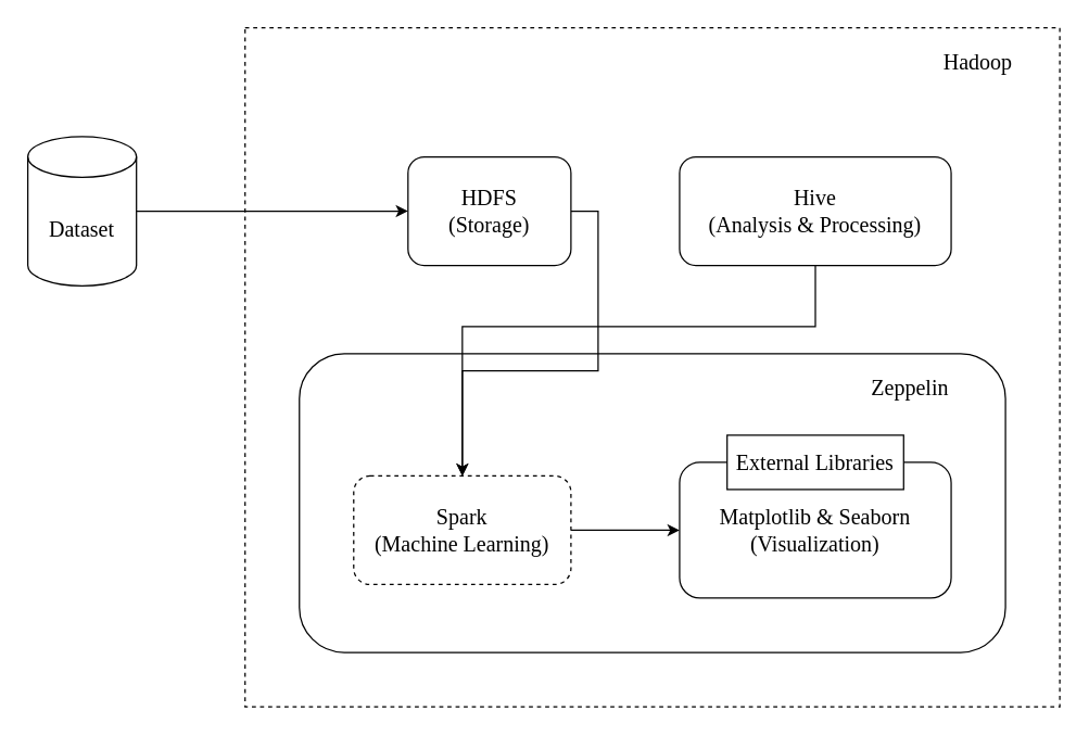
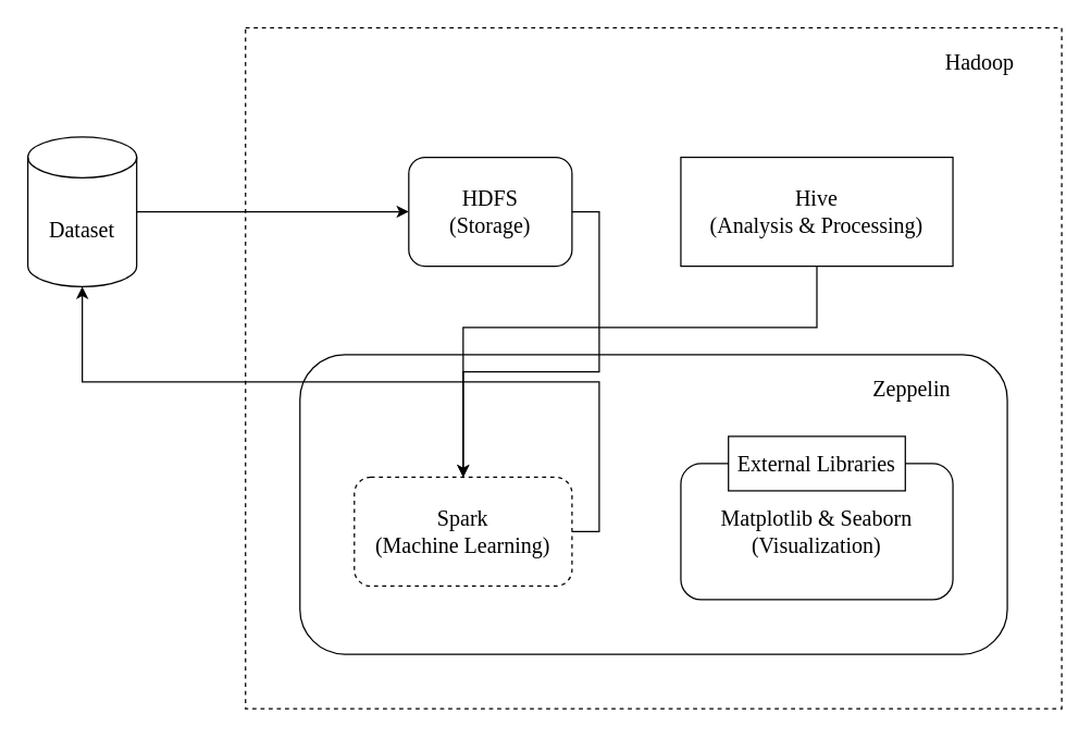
  <mxCell id="0" />
  <mxCell id="1" parent="0" />
  <mxCell id="2" value="" style="rounded=0;whiteSpace=wrap;html=1;fontFamily=Times New Roman;fontSize=16;dashed=1;" vertex="1" parent="1"><mxGeometry x="180" y="20" width="600" height="500" as="geometry" /></mxCell>
  <mxCell id="3" value="" style="rounded=1;whiteSpace=wrap;html=1;fontFamily=Times New Roman;fontSize=16;" vertex="1" parent="1"><mxGeometry x="220" y="260" width="520" height="220" as="geometry" /></mxCell>
  <mxCell id="4" style="edgeStyle=orthogonalEdgeStyle;rounded=0;orthogonalLoop=1;jettySize=auto;html=1;exitX=1;exitY=0.5;exitDx=0;exitDy=0;exitPerimeter=0;entryX=0;entryY=0.5;entryDx=0;entryDy=0;fontFamily=Times New Roman;fontSize=16;" edge="1" parent="1" source="5" target="7"><mxGeometry relative="1" as="geometry" /></mxCell>
  <mxCell id="5" value="Dataset" style="shape=cylinder3;whiteSpace=wrap;html=1;boundedLbl=1;backgroundOutline=1;size=15;fontSize=16;fontFamily=Times New Roman;" vertex="1" parent="1"><mxGeometry x="20" y="100" width="80" height="110" as="geometry" /></mxCell>
  <mxCell id="6" style="edgeStyle=orthogonalEdgeStyle;rounded=0;orthogonalLoop=1;jettySize=auto;html=1;exitX=1;exitY=0.5;exitDx=0;exitDy=0;fontFamily=Times New Roman;fontSize=16;" edge="1" parent="1" source="7" target="11"><mxGeometry relative="1" as="geometry" /></mxCell>
  <mxCell id="7" value="HDFS&lt;br&gt;(Storage)" style="rounded=1;whiteSpace=wrap;html=1;fontFamily=Times New Roman;fontSize=16;" vertex="1" parent="1"><mxGeometry x="300" y="115" width="120" height="80" as="geometry" /></mxCell>
  <mxCell id="8" style="edgeStyle=orthogonalEdgeStyle;rounded=0;orthogonalLoop=1;jettySize=auto;html=1;exitX=0.5;exitY=1;exitDx=0;exitDy=0;entryX=0.5;entryY=0;entryDx=0;entryDy=0;fontFamily=Times New Roman;fontSize=16;" edge="1" parent="1" source="9" target="11"><mxGeometry relative="1" as="geometry"><Array as="points"><mxPoint x="600" y="240" /><mxPoint x="340" y="240" /></Array></mxGeometry></mxCell>
- <mxCell id="9" value="Hive&lt;br&gt;(Analysis &amp;amp; Processing)" style="rounded=1;whiteSpace=wrap;html=1;fontFamily=Times New Roman;fontSize=16;" vertex="1" parent="1"><mxGeometry x="500" y="115" width="200" height="80" as="geometry" /></mxCell>
- <mxCell id="10" style="edgeStyle=orthogonalEdgeStyle;rounded=0;orthogonalLoop=1;jettySize=auto;html=1;exitX=1;exitY=0.5;exitDx=0;exitDy=0;entryX=0;entryY=0.5;entryDx=0;entryDy=0;fontFamily=Times New Roman;fontSize=16;" edge="1" parent="1" source="11" target="12"><mxGeometry relative="1" as="geometry" /></mxCell>
+ <mxCell id="9" value="Hive&lt;br&gt;(Analysis &amp;amp; Processing)" style="whiteSpace=wrap;html=1;fontFamily=Times New Roman;fontSize=16;rounded=0;" vertex="1" parent="1"><mxGeometry x="500" y="115" width="200" height="80" as="geometry" /></mxCell>
+ <mxCell id="10" style="edgeStyle=orthogonalEdgeStyle;rounded=0;orthogonalLoop=1;jettySize=auto;html=1;exitX=1;exitY=0.5;exitDx=0;exitDy=0;fontFamily=Times New Roman;fontSize=16;" edge="1" parent="1" source="11" target="5"><mxGeometry relative="1" as="geometry" /></mxCell>
  <mxCell id="11" value="Spark&lt;br&gt;(Machine Learning)" style="rounded=1;whiteSpace=wrap;html=1;fontFamily=Times New Roman;fontSize=16;dashed=1;" vertex="1" parent="1"><mxGeometry x="260" y="350" width="160" height="80" as="geometry" /></mxCell>
  <mxCell id="12" value="Matplotlib &amp;amp; Seaborn&lt;br&gt;(Visualization)" style="rounded=1;whiteSpace=wrap;html=1;fontFamily=Times New Roman;fontSize=16;" vertex="1" parent="1"><mxGeometry x="500" y="340" width="200" height="100" as="geometry" /></mxCell>
  <mxCell id="13" value="Zeppelin" style="text;html=1;strokeColor=none;fillColor=none;align=center;verticalAlign=middle;whiteSpace=wrap;rounded=0;fontFamily=Times New Roman;fontSize=16;" vertex="1" parent="1"><mxGeometry x="630" y="270" width="80" height="30" as="geometry" /></mxCell>
  <mxCell id="14" value="Hadoop" style="text;html=1;strokeColor=none;fillColor=none;align=center;verticalAlign=middle;whiteSpace=wrap;rounded=0;fontFamily=Times New Roman;fontSize=16;" vertex="1" parent="1"><mxGeometry x="680" y="30" width="80" height="30" as="geometry" /></mxCell>
  <mxCell id="15" value="External Libraries" style="rounded=0;whiteSpace=wrap;html=1;fontFamily=Times New Roman;fontSize=16;" vertex="1" parent="1"><mxGeometry x="535" y="320" width="130" height="40" as="geometry" /></mxCell>
